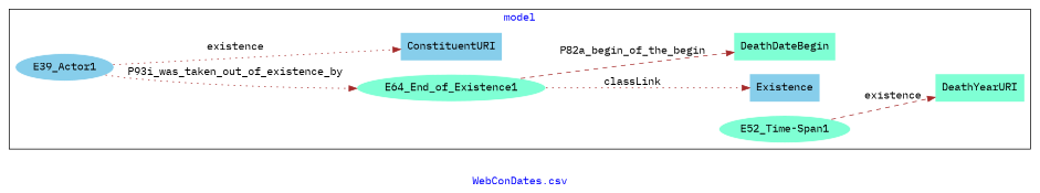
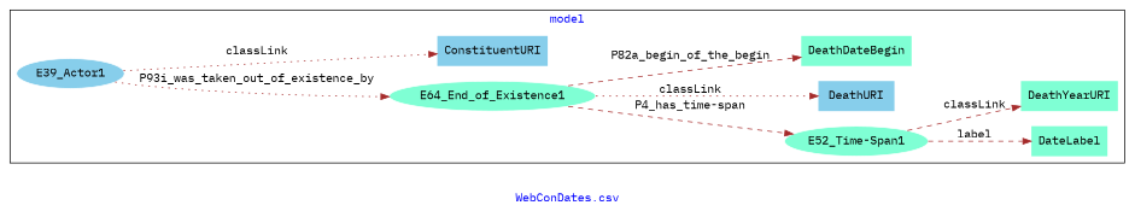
  digraph {
    fontcolor=blue
    fontname="IBM Plex Mono"
    label="WebConDates.csv"
    rankdir=LR
    remincross=true
    node [fillcolor=aquamarine fontname="IBM Plex Mono" style=filled shape=plaintext]
    edge [color=brown fontcolor=black fontname="IBM Plex Mono" style=dashed]
    n1 [color=white fillcolor=skyblue label=E39_Actor1 shape=""]
    n2 [color=white label=E64_End_of_Existence1 shape=""]
    n3 [color=white label="E52_Time-Span1" shape=""]
-   n5 [fillcolor=skyblue label=Existence]
+   n4 [label=DateLabel]
+   n5 [fillcolor=skyblue label=DeathURI]
    n6 [label=DeathYearURI]
    n7 [fillcolor=skyblue label=ConstituentURI]
    n8 [label=DeathDateBegin]
    subgraph cluster_1 {
      label=model
      n1
      n2
      n3
+     n4
      n5
      n6
      n7
      n8
    }
    n1 -> n2 [label=P93i_was_taken_out_of_existence_by style=dotted]
-   n1 -> n7 [label=existence style=dotted]
+   n1 -> n7 [label=classLink style=dotted]
+   n2 -> n3 [label="P4_has_time-span"]
    n2 -> n5 [label=classLink style=dotted]
    n2 -> n8 [label=P82a_begin_of_the_begin]
-   n3 -> n6 [label=existence]
+   n3 -> n4 [label=label]
+   n3 -> n6 [label=classLink]
  }
